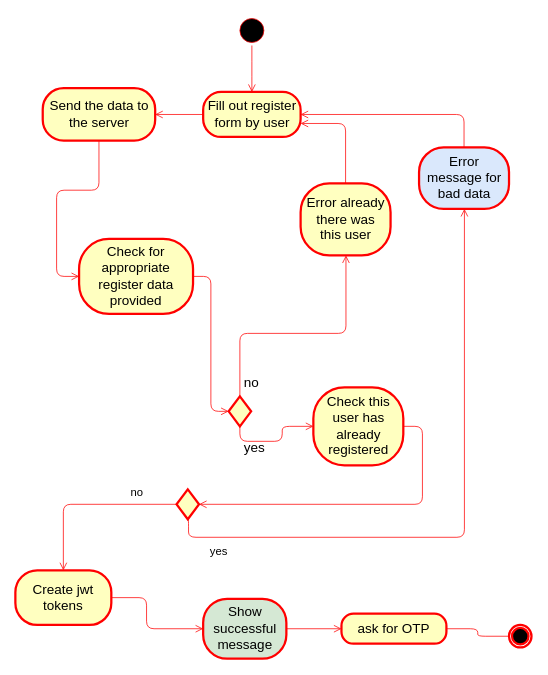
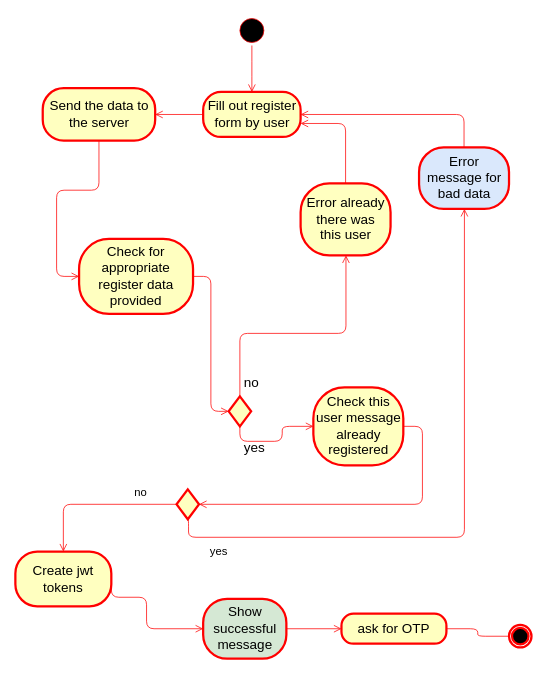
  <mxCell id="0" />
  <mxCell id="1" parent="0" />
  <mxCell id="2" value="" style="ellipse;html=1;shape=startState;fillColor=#000000;strokeColor=#ff0000;" parent="1" vertex="1"><mxGeometry x="315.5" y="20" width="40" height="40" as="geometry" /></mxCell>
  <mxCell id="3" value="" style="edgeStyle=orthogonalEdgeStyle;html=1;verticalAlign=bottom;endArrow=open;endSize=8;strokeColor=#ff0000;" parent="1" source="2" edge="1"><mxGeometry relative="1" as="geometry"><mxPoint x="335.5" y="122" as="targetPoint" /><mxPoint x="335.5" y="52" as="sourcePoint" /></mxGeometry></mxCell>
  <mxCell id="4" value="&lt;font style=&quot;font-size: 18px;&quot;&gt;Fill out register form by user&lt;/font&gt;" style="rounded=1;whiteSpace=wrap;html=1;arcSize=40;fontColor=#000000;fillColor=#ffffc0;strokeColor=#ff0000;strokeWidth=3;" parent="1" vertex="1"><mxGeometry x="270.5" y="122" width="130" height="60" as="geometry" /></mxCell>
  <mxCell id="5" value="" style="edgeStyle=orthogonalEdgeStyle;html=1;verticalAlign=bottom;endArrow=open;endSize=8;strokeColor=#ff0000;" parent="1" source="4" target="6" edge="1"><mxGeometry relative="1" as="geometry"><mxPoint x="174.5" y="152" as="targetPoint" /><Array as="points" /></mxGeometry></mxCell>
  <mxCell id="6" value="Send the data to the server" style="rounded=1;whiteSpace=wrap;html=1;arcSize=40;fontColor=#000000;fillColor=#ffffc0;strokeColor=#ff0000;strokeWidth=3;fontSize=18;" parent="1" vertex="1"><mxGeometry x="56.5" y="117" width="150" height="70" as="geometry" /></mxCell>
  <mxCell id="7" value="" style="rhombus;whiteSpace=wrap;html=1;fillColor=#ffffc0;strokeColor=#ff0000;strokeWidth=3;fontSize=18;" parent="1" vertex="1"><mxGeometry x="235" y="652" width="30" height="40" as="geometry" /></mxCell>
  <mxCell id="8" value="&lt;font style=&quot;font-size: 15px;&quot;&gt;yes&lt;/font&gt;" style="edgeStyle=orthogonalEdgeStyle;html=1;align=center;verticalAlign=bottom;endArrow=open;endSize=8;strokeColor=#ff0000;fontSize=18;labelBackgroundColor=none;exitX=0.5;exitY=1;exitDx=0;exitDy=0;" parent="1" source="7" target="14" edge="1"><mxGeometry x="-0.844" y="-32" relative="1" as="geometry"><mxPoint x="562.5" y="290" as="targetPoint" /><mxPoint as="offset" /><mxPoint x="332.5" y="592" as="sourcePoint" /><Array as="points"><mxPoint x="251" y="692" /><mxPoint x="251" y="716" /><mxPoint x="619" y="716" /></Array></mxGeometry></mxCell>
  <mxCell id="9" value="&lt;font style=&quot;font-size: 15px;&quot;&gt;no&lt;/font&gt;" style="edgeStyle=orthogonalEdgeStyle;html=1;align=center;verticalAlign=top;endArrow=open;endSize=8;strokeColor=#ff0000;fontSize=18;labelBackgroundColor=none;exitX=0;exitY=0.5;exitDx=0;exitDy=0;entryX=0.5;entryY=0;entryDx=0;entryDy=0;" parent="1" source="7" target="28" edge="1"><mxGeometry x="-0.561" y="-34" relative="1" as="geometry"><mxPoint x="75" y="740" as="targetPoint" /><mxPoint x="420.037" y="503.999" as="sourcePoint" /><Array as="points"><mxPoint x="84" y="672" /></Array><mxPoint x="-1" as="offset" /></mxGeometry></mxCell>
  <mxCell id="10" value="" style="edgeStyle=orthogonalEdgeStyle;html=1;align=center;verticalAlign=top;endArrow=open;endSize=8;strokeColor=#ff0000;fontSize=14;labelBackgroundColor=none;entryX=0;entryY=0.5;entryDx=0;entryDy=0;exitX=1;exitY=0.5;exitDx=0;exitDy=0;" parent="1" source="28" target="11" edge="1"><mxGeometry x="0.071" y="-54" relative="1" as="geometry"><mxPoint x="192.5" y="988" as="targetPoint" /><mxPoint x="340" y="876" as="sourcePoint" /><Array as="points"><mxPoint x="195" y="796" /><mxPoint x="195" y="838" /></Array><mxPoint x="24" y="-45" as="offset" /></mxGeometry></mxCell>
  <mxCell id="11" value="Show successful message" style="rounded=1;whiteSpace=wrap;html=1;arcSize=40;fontColor=#000000;fillColor=#d5e8d4;strokeColor=#ff0000;strokeWidth=3;fontFamily=Helvetica;fontSize=18;" parent="1" vertex="1"><mxGeometry x="270.5" y="798" width="111" height="80" as="geometry" /></mxCell>
  <mxCell id="12" value="" style="edgeStyle=orthogonalEdgeStyle;html=1;verticalAlign=bottom;endArrow=open;endSize=8;strokeColor=#ff0000;labelBackgroundColor=none;fontFamily=Helvetica;fontSize=18;fontColor=#FFFFFF;entryX=0;entryY=0.5;entryDx=0;entryDy=0;" parent="1" source="11" target="13" edge="1"><mxGeometry relative="1" as="geometry"><mxPoint x="342.5" y="1018" as="targetPoint" /></mxGeometry></mxCell>
  <mxCell id="13" value="ask for OTP" style="rounded=1;whiteSpace=wrap;html=1;arcSize=40;fontColor=#000000;fillColor=#ffffc0;strokeColor=#ff0000;strokeWidth=3;fontFamily=Helvetica;fontSize=18;" parent="1" vertex="1"><mxGeometry x="455" y="818" width="140" height="40" as="geometry" /></mxCell>
  <mxCell id="14" value="Error message for bad data" style="rounded=1;whiteSpace=wrap;html=1;arcSize=40;fontColor=#000000;fillColor=#dae8fc;strokeColor=#ff0000;strokeWidth=3;fontFamily=Helvetica;fontSize=18;" parent="1" vertex="1"><mxGeometry x="558.5" y="196" width="120" height="82" as="geometry" /></mxCell>
  <mxCell id="15" value="" style="edgeStyle=orthogonalEdgeStyle;html=1;verticalAlign=bottom;endArrow=open;endSize=8;strokeColor=#ff0000;labelBackgroundColor=none;fontFamily=Helvetica;fontSize=18;fontColor=#FFFFFF;exitX=0.5;exitY=0;exitDx=0;exitDy=0;" parent="1" source="14" target="4" edge="1"><mxGeometry relative="1" as="geometry"><mxPoint x="560.5" y="146" as="targetPoint" /><Array as="points"><mxPoint x="618.5" y="152" /></Array><mxPoint x="618.5" y="152" as="sourcePoint" /></mxGeometry></mxCell>
  <mxCell id="16" value="" style="edgeStyle=orthogonalEdgeStyle;html=1;verticalAlign=bottom;endArrow=open;endSize=8;strokeColor=#ff0000;fontSize=18;startArrow=none;exitX=0.5;exitY=1;exitDx=0;exitDy=0;entryX=0;entryY=0.5;entryDx=0;entryDy=0;" parent="1" source="6" target="17" edge="1"><mxGeometry relative="1" as="geometry"><mxPoint x="99" y="252" as="targetPoint" /><mxPoint x="225.5" y="236" as="sourcePoint" /><Array as="points"><mxPoint x="131" y="253" /><mxPoint x="75" y="253" /><mxPoint x="75" y="368" /></Array></mxGeometry></mxCell>
  <mxCell id="17" value="&lt;font style=&quot;font-size: 18px;&quot;&gt;Check for appropriate register data provided&lt;br&gt;&lt;/font&gt;" style="rounded=1;whiteSpace=wrap;html=1;arcSize=40;fontColor=#000000;fillColor=#ffffc0;strokeColor=#ff0000;strokeWidth=3;fontSize=13;" parent="1" vertex="1"><mxGeometry x="105" y="318" width="152" height="100" as="geometry" /></mxCell>
  <mxCell id="18" value="" style="edgeStyle=orthogonalEdgeStyle;html=1;verticalAlign=bottom;endArrow=open;endSize=8;strokeColor=#ff0000;labelBackgroundColor=none;fontSize=13;entryX=0;entryY=0.5;entryDx=0;entryDy=0;" parent="1" source="17" target="21" edge="1"><mxGeometry relative="1" as="geometry"><mxPoint x="63" y="664" as="targetPoint" /><Array as="points" /></mxGeometry></mxCell>
  <mxCell id="19" value="no" style="edgeStyle=orthogonalEdgeStyle;html=1;align=left;verticalAlign=bottom;endArrow=open;endSize=8;strokeColor=#ff0000;labelBackgroundColor=none;fontSize=18;exitX=0.5;exitY=0;exitDx=0;exitDy=0;" parent="1" source="21" target="22" edge="1"><mxGeometry x="-0.978" y="-3" relative="1" as="geometry"><mxPoint x="403" y="516" as="targetPoint" /><mxPoint x="95" y="688" as="sourcePoint" /><Array as="points"><mxPoint x="320" y="444" /><mxPoint x="461" y="444" /></Array><mxPoint as="offset" /></mxGeometry></mxCell>
  <mxCell id="20" value="yes" style="edgeStyle=orthogonalEdgeStyle;html=1;align=left;verticalAlign=top;endArrow=open;endSize=8;strokeColor=#ff0000;labelBackgroundColor=none;fontSize=18;exitX=0.5;exitY=1;exitDx=0;exitDy=0;" parent="1" source="21" target="26" edge="1"><mxGeometry x="-0.831" y="3" relative="1" as="geometry"><mxPoint x="27" y="828" as="targetPoint" /><mxPoint x="55" y="708" as="sourcePoint" /><Array as="points"><mxPoint x="320" y="588" /><mxPoint x="376" y="588" /><mxPoint x="376" y="568" /></Array><mxPoint as="offset" /></mxGeometry></mxCell>
  <mxCell id="21" value="" style="rhombus;whiteSpace=wrap;html=1;fillColor=#ffffc0;strokeColor=#ff0000;strokeWidth=3;fontSize=18;" parent="1" vertex="1"><mxGeometry x="304.5" y="528" width="30" height="40" as="geometry" /></mxCell>
  <mxCell id="22" value="Error already there was&lt;br&gt;this user" style="rounded=1;whiteSpace=wrap;html=1;arcSize=40;fontColor=#000000;fillColor=#ffffc0;strokeColor=#ff0000;strokeWidth=3;fontSize=18;" parent="1" vertex="1"><mxGeometry x="400.5" y="244" width="120" height="96" as="geometry" /></mxCell>
  <mxCell id="23" value="" style="edgeStyle=orthogonalEdgeStyle;html=1;verticalAlign=bottom;endArrow=open;endSize=8;strokeColor=#ff0000;labelBackgroundColor=none;fontSize=18;" parent="1" source="22" target="4" edge="1"><mxGeometry relative="1" as="geometry"><mxPoint x="490.5" y="332" as="targetPoint" /><Array as="points"><mxPoint x="460" y="164" /></Array></mxGeometry></mxCell>
  <mxCell id="24" value="" style="edgeStyle=orthogonalEdgeStyle;html=1;verticalAlign=bottom;endArrow=none;endSize=8;strokeColor=#ff0000;labelBackgroundColor=none;fontFamily=Helvetica;fontSize=18;fontColor=#FFFFFF;" parent="1" source="13" target="25" edge="1"><mxGeometry relative="1" as="geometry"><mxPoint x="552.5" y="1018" as="targetPoint" /><mxPoint x="462.5" y="1018" as="sourcePoint" /></mxGeometry></mxCell>
  <mxCell id="25" value="" style="ellipse;html=1;shape=endState;fillColor=#000000;strokeColor=#ff0000;strokeWidth=3;fontFamily=Helvetica;fontSize=8;fontColor=#FFFFFF;" parent="1" vertex="1"><mxGeometry x="678.5" y="833" width="30" height="30" as="geometry" /></mxCell>
- <mxCell id="26" value="&lt;span style=&quot;font-size: 18px;&quot;&gt;Check this user has already registered&lt;/span&gt;" style="rounded=1;whiteSpace=wrap;html=1;arcSize=40;fontColor=#000000;fillColor=#ffffc0;strokeColor=#ff0000;strokeWidth=3;fontSize=13;" parent="1" vertex="1"><mxGeometry x="417.5" y="516" width="120" height="104" as="geometry" /></mxCell>
+ <mxCell id="26" value="&lt;span style=&quot;font-size: 18px;&quot;&gt;Check this user message already registered&lt;/span&gt;" style="rounded=1;whiteSpace=wrap;html=1;arcSize=40;fontColor=#000000;fillColor=#ffffc0;strokeColor=#ff0000;strokeWidth=3;fontSize=13;" parent="1" vertex="1"><mxGeometry x="417.5" y="516" width="120" height="104" as="geometry" /></mxCell>
  <mxCell id="27" value="" style="edgeStyle=orthogonalEdgeStyle;html=1;verticalAlign=bottom;endArrow=open;endSize=8;strokeColor=#ff0000;labelBackgroundColor=none;fontSize=13;entryX=1;entryY=0.5;entryDx=0;entryDy=0;" parent="1" source="26" target="7" edge="1"><mxGeometry relative="1" as="geometry"><mxPoint x="31" y="934" as="targetPoint" /><Array as="points"><mxPoint x="563" y="568" /><mxPoint x="563" y="672" /></Array></mxGeometry></mxCell>
- <mxCell id="28" value="&lt;span style=&quot;font-size: 18px;&quot;&gt;Create jwt tokens&lt;/span&gt;" style="rounded=1;whiteSpace=wrap;html=1;arcSize=40;fontColor=#000000;fillColor=#ffffc0;strokeColor=#ff0000;strokeWidth=3;" parent="1" vertex="1"><mxGeometry x="20" y="760" width="128" height="73" as="geometry" /></mxCell>
+ <mxCell id="28" value="&lt;span style=&quot;font-size: 18px;&quot;&gt;Create jwt tokens&lt;/span&gt;" style="rounded=1;whiteSpace=wrap;html=1;arcSize=40;fontColor=#000000;fillColor=#ffffc0;strokeColor=#ff0000;strokeWidth=3;" parent="1" vertex="1"><mxGeometry x="20" y="735" width="128" height="73" as="geometry" /></mxCell>
